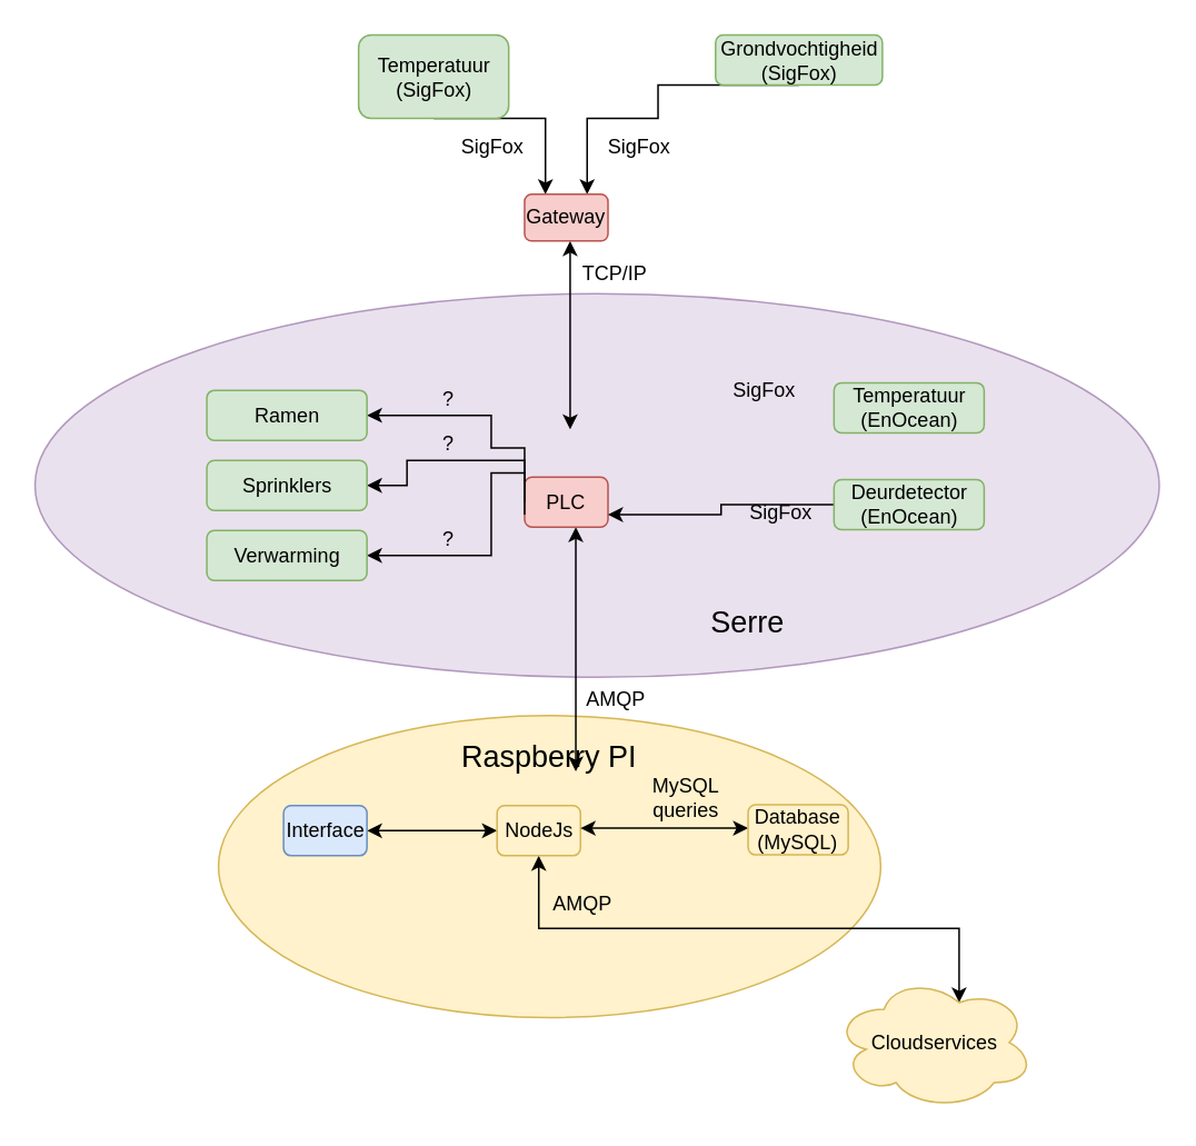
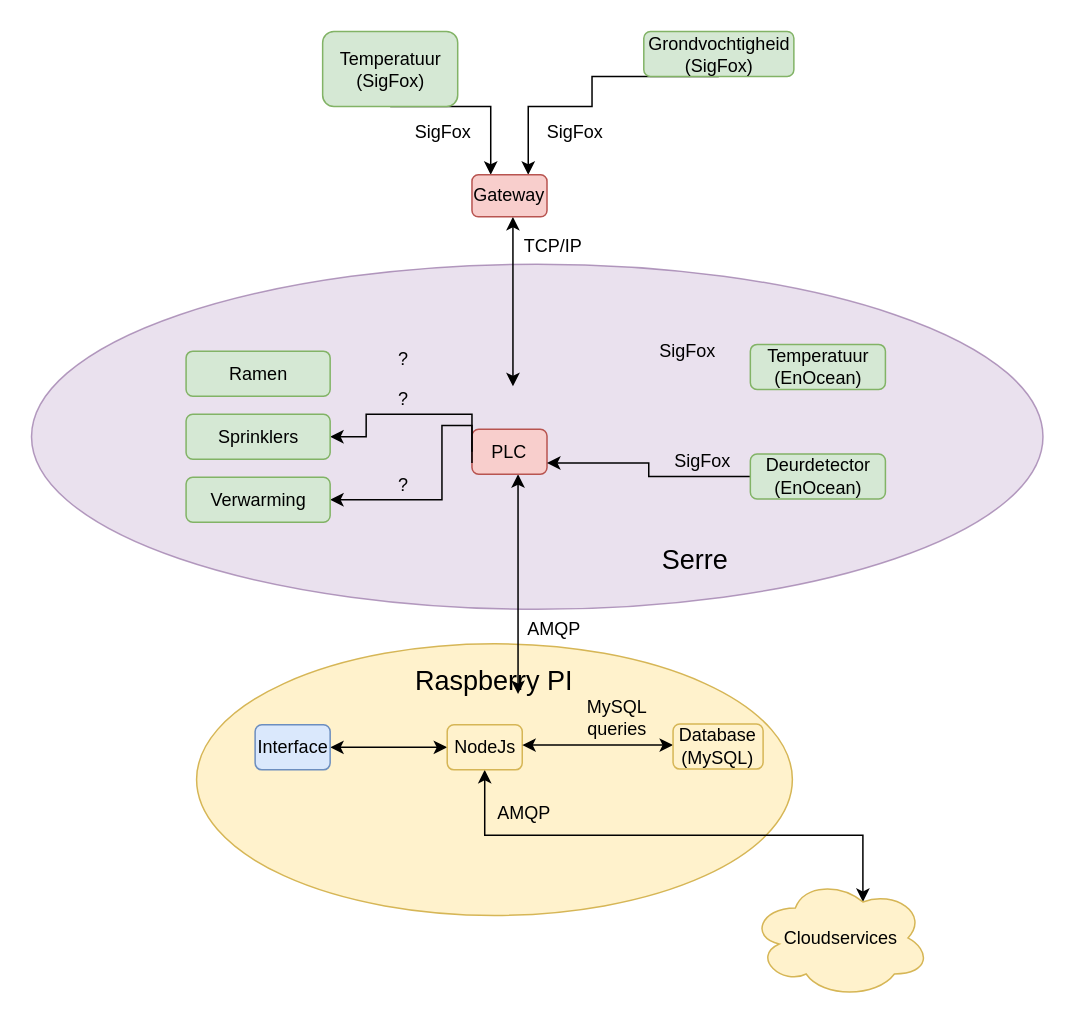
  <mxCell id="0" />
  <mxCell id="1" parent="0" />
  <mxCell id="2" value="" style="ellipse;whiteSpace=wrap;html=1;fillColor=#fff2cc;strokeColor=#d6b656;" parent="1" vertex="1"><mxGeometry x="130.5" y="428.5" width="397" height="181" as="geometry" /></mxCell>
  <mxCell id="3" value="" style="ellipse;whiteSpace=wrap;html=1;fillColor=#e1d5e7;strokeColor=#9673a6;opacity=70;" parent="1" vertex="1"><mxGeometry x="20.5" y="175.5" width="674" height="230" as="geometry" /></mxCell>
  <mxCell id="4" value="" style="edgeStyle=orthogonalEdgeStyle;rounded=0;orthogonalLoop=1;jettySize=auto;html=1;startArrow=classic;startFill=1;endArrow=classic;endFill=1;" parent="1" source="6" target="7" edge="1"><mxGeometry relative="1" as="geometry" /></mxCell>
  <mxCell id="5" value="" style="edgeStyle=orthogonalEdgeStyle;rounded=0;orthogonalLoop=1;jettySize=auto;html=1;startArrow=classic;startFill=1;endArrow=classic;endFill=1;entryX=0.625;entryY=0.2;entryDx=0;entryDy=0;entryPerimeter=0;" parent="1" source="6" target="10" edge="1"><mxGeometry relative="1" as="geometry"><mxPoint x="364" y="583.5" as="targetPoint" /><Array as="points"><mxPoint x="322" y="556" /><mxPoint x="574" y="556" /></Array></mxGeometry></mxCell>
  <mxCell id="6" value="NodeJs" style="rounded=1;whiteSpace=wrap;html=1;fillColor=#fff2cc;strokeColor=#d6b656;" parent="1" vertex="1"><mxGeometry x="297.5" y="482.5" width="50" height="30" as="geometry" /></mxCell>
  <mxCell id="7" value="Interface" style="rounded=1;whiteSpace=wrap;html=1;fillColor=#dae8fc;strokeColor=#6c8ebf;" parent="1" vertex="1"><mxGeometry x="169.5" y="482.5" width="50" height="30" as="geometry" /></mxCell>
  <mxCell id="8" value="" style="edgeStyle=orthogonalEdgeStyle;rounded=0;orthogonalLoop=1;jettySize=auto;html=1;startArrow=classic;startFill=1;endArrow=classic;endFill=1;" parent="1" source="9" target="6" edge="1"><mxGeometry relative="1" as="geometry"><Array as="points"><mxPoint x="432" y="496" /><mxPoint x="432" y="496" /></Array></mxGeometry></mxCell>
  <mxCell id="9" value="Database&lt;br&gt;(MySQL)" style="rounded=1;whiteSpace=wrap;html=1;fillColor=#fff2cc;strokeColor=#d6b656;" parent="1" vertex="1"><mxGeometry x="448" y="482" width="60" height="30" as="geometry" /></mxCell>
  <mxCell id="10" value="Cloudservices" style="ellipse;shape=cloud;whiteSpace=wrap;html=1;fillColor=#fff2cc;strokeColor=#d6b656;" parent="1" vertex="1"><mxGeometry x="499.5" y="584.5" width="120" height="80" as="geometry" /></mxCell>
  <mxCell id="11" style="edgeStyle=orthogonalEdgeStyle;rounded=0;orthogonalLoop=1;jettySize=auto;html=1;startArrow=classic;startFill=1;targetPerimeterSpacing=0;" edge="1" parent="1" source="12"><mxGeometry relative="1" as="geometry"><mxPoint x="344.714" y="461.952" as="targetPoint" /><Array as="points"><mxPoint x="345" y="376" /></Array></mxGeometry></mxCell>
  <mxCell id="12" value="PLC" style="rounded=1;whiteSpace=wrap;html=1;fillColor=#f8cecc;strokeColor=#b85450;" parent="1" vertex="1"><mxGeometry x="314" y="285.5" width="50" height="30" as="geometry" /></mxCell>
- <mxCell id="13" style="edgeStyle=orthogonalEdgeStyle;rounded=0;orthogonalLoop=1;jettySize=auto;html=1;exitX=1;exitY=0.5;exitDx=0;exitDy=0;entryX=0;entryY=0.25;entryDx=0;entryDy=0;startArrow=classic;startFill=1;endArrow=none;endFill=0;" parent="1" source="14" target="12" edge="1"><mxGeometry relative="1" as="geometry"><Array as="points"><mxPoint x="294" y="249" /><mxPoint x="294" y="268" /></Array></mxGeometry></mxCell>
  <mxCell id="14" value="Ramen" style="rounded=1;whiteSpace=wrap;html=1;fillColor=#d5e8d4;strokeColor=#82b366;" parent="1" vertex="1"><mxGeometry x="123.5" y="233.5" width="96" height="30" as="geometry" /></mxCell>
  <mxCell id="15" style="edgeStyle=orthogonalEdgeStyle;rounded=0;orthogonalLoop=1;jettySize=auto;html=1;exitX=1;exitY=0.5;exitDx=0;exitDy=0;entryX=0;entryY=0.75;entryDx=0;entryDy=0;startArrow=classic;startFill=1;endArrow=none;endFill=0;" parent="1" source="16" target="12" edge="1"><mxGeometry relative="1" as="geometry"><Array as="points"><mxPoint x="294" y="333" /><mxPoint x="294" y="283" /></Array></mxGeometry></mxCell>
  <mxCell id="16" value="Verwarming" style="rounded=1;whiteSpace=wrap;html=1;fillColor=#d5e8d4;strokeColor=#82b366;" parent="1" vertex="1"><mxGeometry x="123.5" y="317.5" width="96" height="30" as="geometry" /></mxCell>
  <mxCell id="17" style="edgeStyle=orthogonalEdgeStyle;rounded=0;orthogonalLoop=1;jettySize=auto;html=1;exitX=1;exitY=0.5;exitDx=0;exitDy=0;startArrow=classic;startFill=1;endArrow=none;endFill=0;entryX=0;entryY=0.5;entryDx=0;entryDy=0;" parent="1" source="18" target="12" edge="1"><mxGeometry relative="1" as="geometry"><mxPoint x="284.5" y="302.5" as="targetPoint" /><Array as="points"><mxPoint x="243.5" y="290.5" /><mxPoint x="243.5" y="275.5" /></Array></mxGeometry></mxCell>
  <mxCell id="18" value="Sprinklers" style="rounded=1;whiteSpace=wrap;html=1;fillColor=#d5e8d4;strokeColor=#82b366;" parent="1" vertex="1"><mxGeometry x="123.5" y="275.5" width="96" height="30" as="geometry" /></mxCell>
  <mxCell id="19" value="AMQP" style="text;html=1;strokeColor=none;fillColor=none;align=center;verticalAlign=middle;whiteSpace=wrap;rounded=0;" parent="1" vertex="1"><mxGeometry x="349" y="408.5" width="40" height="20" as="geometry" /></mxCell>
  <mxCell id="20" value="AMQP" style="text;html=1;strokeColor=none;fillColor=none;align=center;verticalAlign=middle;whiteSpace=wrap;rounded=0;" parent="1" vertex="1"><mxGeometry x="329" y="532" width="40" height="20" as="geometry" /></mxCell>
  <mxCell id="21" value="Temperatuur (EnOcean)" style="rounded=1;whiteSpace=wrap;html=1;fillColor=#d5e8d4;strokeColor=#82b366;" parent="1" vertex="1"><mxGeometry x="499.5" y="229" width="90" height="30" as="geometry" /></mxCell>
  <mxCell id="22" value="" style="edgeStyle=orthogonalEdgeStyle;rounded=0;orthogonalLoop=1;jettySize=auto;html=1;startArrow=none;startFill=0;endArrow=classic;endFill=1;entryX=1;entryY=0.75;entryDx=0;entryDy=0;" parent="1" source="23" target="12" edge="1"><mxGeometry relative="1" as="geometry"><mxPoint x="338.5" y="267.5" as="targetPoint" /></mxGeometry></mxCell>
- <mxCell id="23" value="Deurdetector (EnOcean)" style="rounded=1;whiteSpace=wrap;html=1;fillColor=#d5e8d4;strokeColor=#82b366;" parent="1" vertex="1"><mxGeometry x="499.5" y="287" width="90" height="30" as="geometry" /></mxCell>
+ <mxCell id="23" value="Deurdetector (EnOcean)" style="rounded=1;whiteSpace=wrap;html=1;fillColor=#d5e8d4;strokeColor=#82b366;" parent="1" vertex="1"><mxGeometry x="499.5" y="302" width="90" height="30" as="geometry" /></mxCell>
  <mxCell id="24" style="edgeStyle=orthogonalEdgeStyle;rounded=0;orthogonalLoop=1;jettySize=auto;html=1;exitX=0.5;exitY=1;exitDx=0;exitDy=0;entryX=0.25;entryY=0;entryDx=0;entryDy=0;startArrow=none;startFill=0;endArrow=classic;endFill=1;" parent="1" source="25" target="30" edge="1"><mxGeometry relative="1" as="geometry"><Array as="points"><mxPoint x="259" y="70.5" /><mxPoint x="327" y="70.5" /></Array></mxGeometry></mxCell>
  <mxCell id="25" value="Temperatuur (SigFox)" style="rounded=1;whiteSpace=wrap;html=1;fillColor=#d5e8d4;strokeColor=#82b366;" parent="1" vertex="1"><mxGeometry x="214.5" y="20.5" width="90" height="50" as="geometry" /></mxCell>
- <mxCell id="26" value="&lt;font style=&quot;font-size: 18px&quot;&gt;Serre&lt;/font&gt;" style="text;html=1;strokeColor=none;fillColor=none;align=center;verticalAlign=middle;whiteSpace=wrap;rounded=0;" parent="1" vertex="1"><mxGeometry x="428" y="363" width="40" height="20" as="geometry" /></mxCell>
+ <mxCell id="26" value="&lt;font style=&quot;font-size: 18px&quot;&gt;Serre&lt;/font&gt;" style="text;html=1;strokeColor=none;fillColor=none;align=center;verticalAlign=middle;whiteSpace=wrap;rounded=0;" parent="1" vertex="1"><mxGeometry x="443" y="363" width="40" height="20" as="geometry" /></mxCell>
  <mxCell id="27" style="edgeStyle=orthogonalEdgeStyle;rounded=0;orthogonalLoop=1;jettySize=auto;html=1;exitX=0.5;exitY=1;exitDx=0;exitDy=0;entryX=0.75;entryY=0;entryDx=0;entryDy=0;startArrow=none;startFill=0;endArrow=classic;endFill=1;" parent="1" source="28" target="30" edge="1"><mxGeometry relative="1" as="geometry"><Array as="points"><mxPoint x="394" y="70.5" /><mxPoint x="352" y="70.5" /></Array></mxGeometry></mxCell>
  <mxCell id="28" value="Grondvochtigheid (SigFox)" style="rounded=1;whiteSpace=wrap;html=1;fillColor=#d5e8d4;strokeColor=#82b366;" parent="1" vertex="1"><mxGeometry x="428.5" y="20.5" width="100" height="30" as="geometry" /></mxCell>
  <mxCell id="29" style="edgeStyle=orthogonalEdgeStyle;rounded=0;orthogonalLoop=1;jettySize=auto;html=1;entryX=0.476;entryY=0.354;entryDx=0;entryDy=0;entryPerimeter=0;startArrow=classic;startFill=1;targetPerimeterSpacing=0;" edge="1" parent="1" source="30" target="3"><mxGeometry relative="1" as="geometry"><Array as="points"><mxPoint x="341" y="164" /></Array></mxGeometry></mxCell>
  <mxCell id="30" value="Gateway" style="rounded=1;whiteSpace=wrap;html=1;fillColor=#f8cecc;strokeColor=#b85450;" parent="1" vertex="1"><mxGeometry x="314" y="116" width="50" height="28" as="geometry" /></mxCell>
  <mxCell id="31" value="SigFox" style="text;html=1;strokeColor=none;fillColor=none;align=center;verticalAlign=middle;whiteSpace=wrap;rounded=0;" parent="1" vertex="1"><mxGeometry x="275" y="77.5" width="40" height="20" as="geometry" /></mxCell>
  <mxCell id="32" value="SigFox" style="text;html=1;strokeColor=none;fillColor=none;align=center;verticalAlign=middle;whiteSpace=wrap;rounded=0;" parent="1" vertex="1"><mxGeometry x="363" y="77.5" width="40" height="20" as="geometry" /></mxCell>
  <mxCell id="33" value="SigFox" style="text;html=1;strokeColor=none;fillColor=none;align=center;verticalAlign=middle;whiteSpace=wrap;rounded=0;" parent="1" vertex="1"><mxGeometry x="437.5" y="223.5" width="40" height="20" as="geometry" /></mxCell>
  <mxCell id="34" value="SigFox" style="text;html=1;strokeColor=none;fillColor=none;align=center;verticalAlign=middle;whiteSpace=wrap;rounded=0;" parent="1" vertex="1"><mxGeometry x="447.5" y="297" width="40" height="20" as="geometry" /></mxCell>
  <mxCell id="35" value="?" style="text;html=1;strokeColor=none;fillColor=none;align=center;verticalAlign=middle;whiteSpace=wrap;rounded=0;" parent="1" vertex="1"><mxGeometry x="262.5" y="228.5" width="11" height="20" as="geometry" /></mxCell>
  <mxCell id="36" value="MySQL queries" style="text;html=1;strokeColor=none;fillColor=none;align=center;verticalAlign=middle;whiteSpace=wrap;rounded=0;" parent="1" vertex="1"><mxGeometry x="388.5" y="463" width="44" height="30" as="geometry" /></mxCell>
  <mxCell id="37" value="&lt;font style=&quot;font-size: 18px&quot;&gt;Raspberry PI&lt;/font&gt;" style="text;html=1;strokeColor=none;fillColor=none;align=center;verticalAlign=middle;whiteSpace=wrap;rounded=0;" parent="1" vertex="1"><mxGeometry x="271" y="443.5" width="116" height="20" as="geometry" /></mxCell>
  <mxCell id="38" value="?" style="text;html=1;strokeColor=none;fillColor=none;align=center;verticalAlign=middle;whiteSpace=wrap;rounded=0;" vertex="1" parent="1"><mxGeometry x="262.5" y="255.5" width="11" height="20" as="geometry" /></mxCell>
  <mxCell id="39" value="?" style="text;html=1;strokeColor=none;fillColor=none;align=center;verticalAlign=middle;whiteSpace=wrap;rounded=0;" vertex="1" parent="1"><mxGeometry x="262.5" y="312.5" width="11" height="20" as="geometry" /></mxCell>
  <mxCell id="40" value="TCP/IP&lt;br&gt;" style="text;html=1;resizable=0;points=[];autosize=1;align=left;verticalAlign=top;spacingTop=-4;" vertex="1" parent="1"><mxGeometry x="347" y="153.5" width="49" height="13" as="geometry" /></mxCell>
